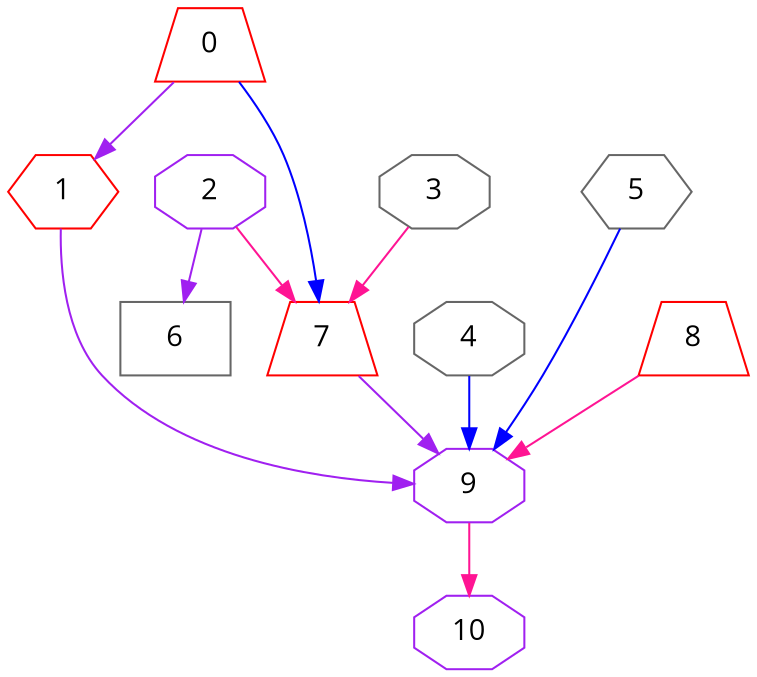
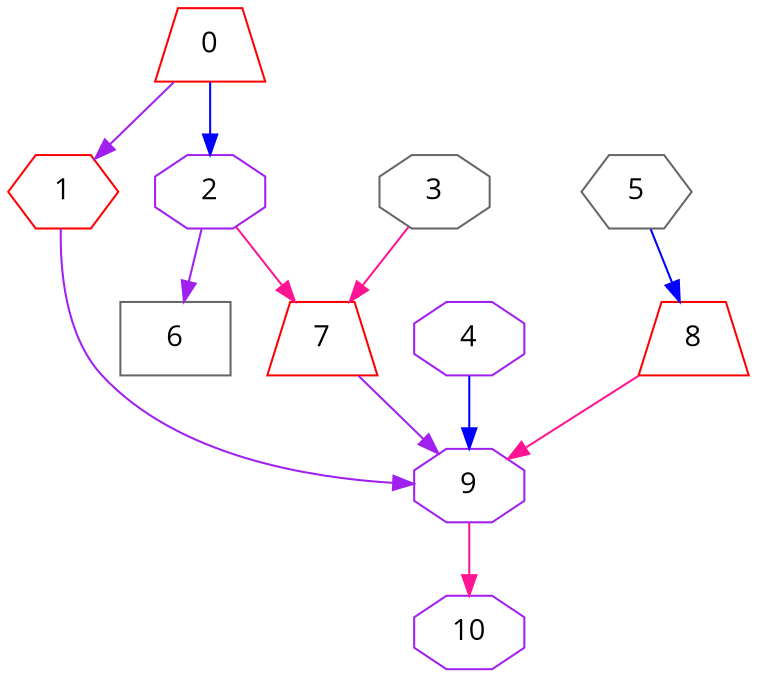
  digraph {
    fontname="Open Sans"
    node [color=red fontname="Open Sans" shape=octagon]
    edge [color=purple fontname="Open Sans"]
    0 [shape=trapezium]
    1 [shape=hexagon]
    2 [color=purple]
    9 [color=purple]
    6 [color=gray40 shape=box]
    7 [shape=trapezium]
-   4 [color=gray40]
+   4 [color=purple]
    10 [color=purple]
    3 [color=gray40]
    5 [color=gray40 shape=hexagon]
    8 [shape=trapezium]
    0 -> 1
-   0 -> 7 [color=blue]
+   0 -> 2 [color=blue]
    1 -> 9
    2 -> 6
    2 -> 7 [color=deeppink]
    9 -> 10 [color=deeppink]
    7 -> 9
    4 -> 9 [color=blue]
    3 -> 7 [color=deeppink]
-   5 -> 9 [color=blue]
+   5 -> 8 [color=blue]
    8 -> 9 [color=deeppink]
  }
